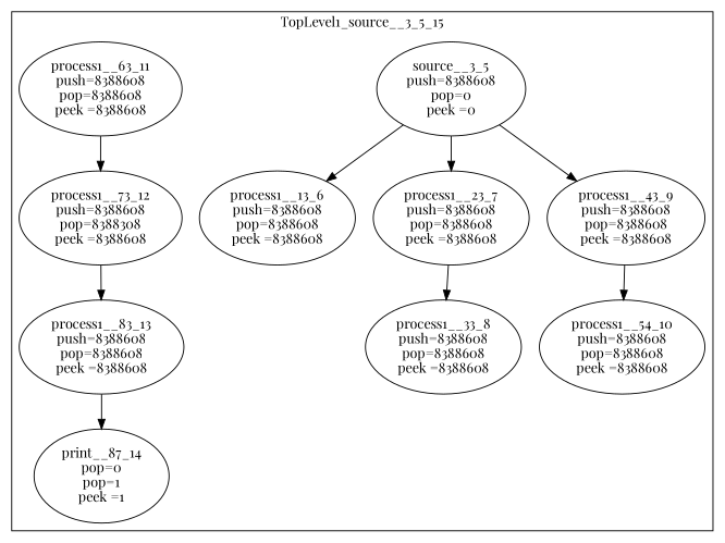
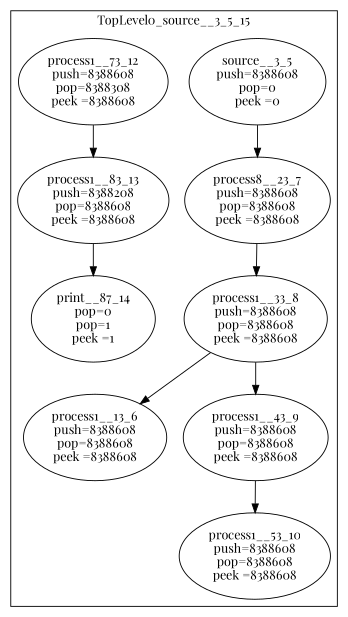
  digraph {
    fontname="Playfair Display"
    node [fontname="Playfair Display"]
    edge [fontname="Playfair Display"]
    n1 [label="source__3_5\npush=8388608\npop=0\npeek =0"]
    n2 [label="process1__13_6\npush=8388608\npop=8388608\npeek =8388608"]
-   n3 [label="process1__23_7\npush=8388608\npop=8388608\npeek =8388608"]
+   n3 [label="process8__23_7\npush=8388608\npop=8388608\npeek =8388608"]
    n4 [label="process1__33_8\npush=8388608\npop=8388608\npeek =8388608"]
    n5 [label="process1__43_9\npush=8388608\npop=8388608\npeek =8388608"]
-   n6 [label="process1__54_10\npush=8388608\npop=8388608\npeek =8388608"]
-   n7 [label="process1__63_11\npush=8388608\npop=8388608\npeek =8388608"]
+   n6 [label="process1__53_10\npush=8388608\npop=8388608\npeek =8388608"]
    n8 [label="process1__73_12\npush=8388608\npop=8388308\npeek =8388608"]
-   n9 [label="process1__83_13\npush=8388608\npop=8388608\npeek =8388608"]
+   n9 [label="process1__83_13\npush=8388208\npop=8388608\npeek =8388608"]
    n10 [label="print__87_14\npop=0\npop=1\npeek =1"]
    subgraph cluster_1 {
-     label=TopLevel1_source__3_5_15
+     label=TopLevel0_source__3_5_15
      n1
      n2
      n3
      n4
      n5
      n6
-     n7
      n8
      n9
      n10
    }
-   n1 -> n2
+   n4 -> n2
    n1 -> n3
    n3 -> n4
-   n1 -> n5
+   n4 -> n5
    n5 -> n6
-   n7 -> n8
    n8 -> n9
    n9 -> n10
  }
